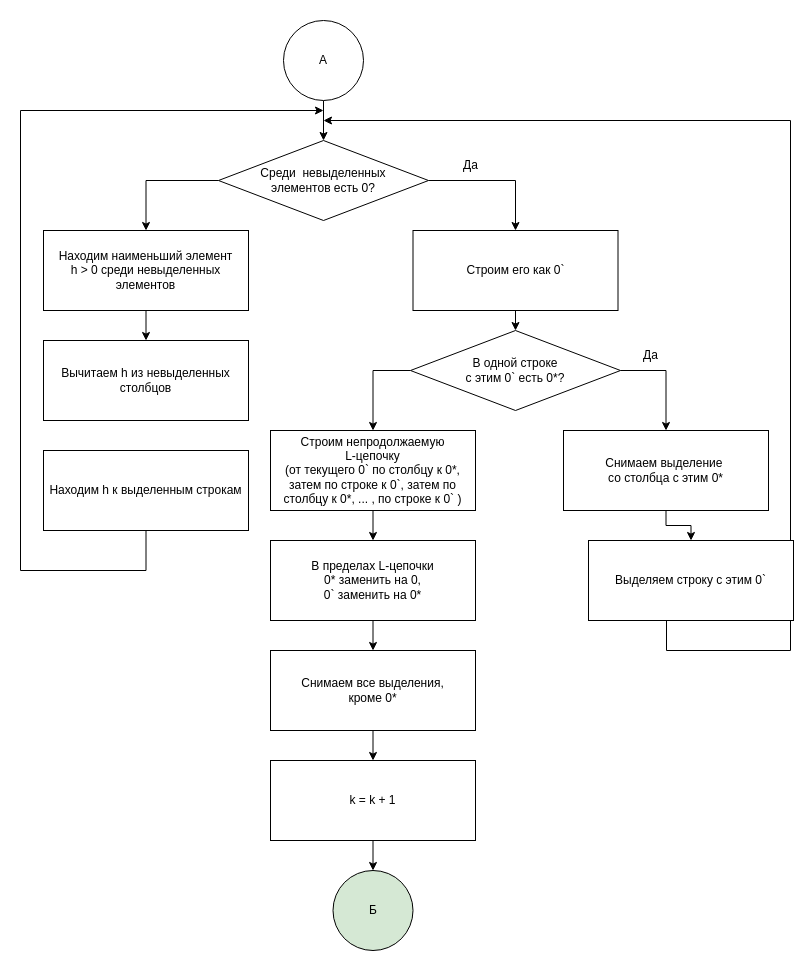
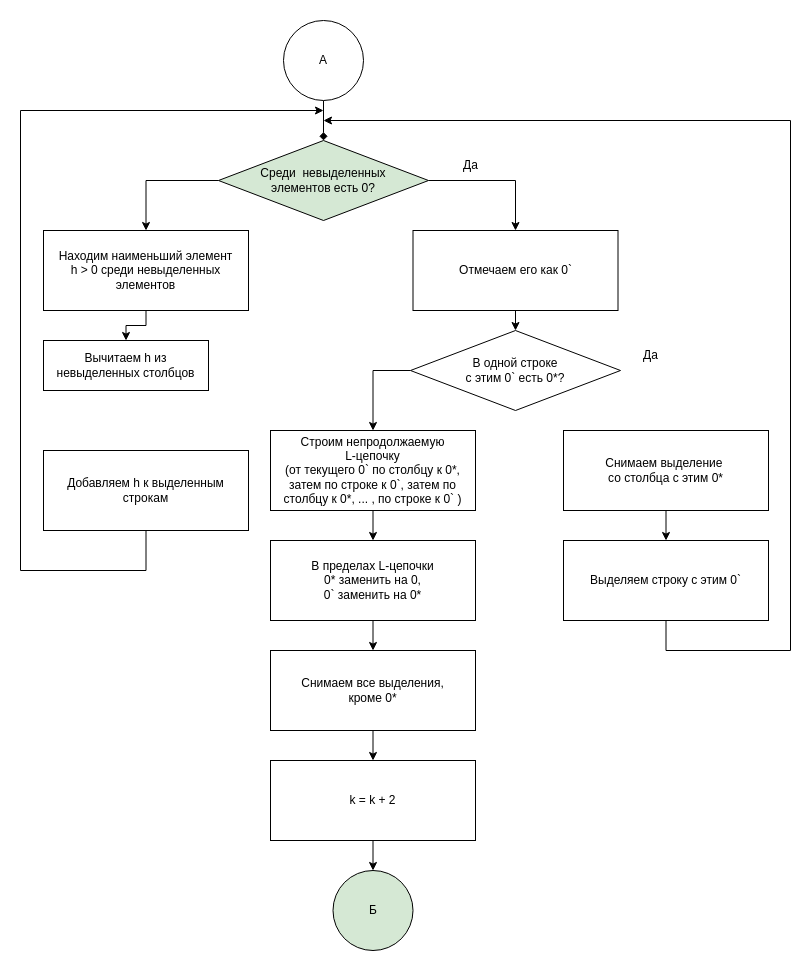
  <mxCell id="0" />
  <mxCell id="1" parent="0" />
  <mxCell id="2" style="edgeStyle=orthogonalEdgeStyle;rounded=0;html=1;exitX=0.5;exitY=1;exitDx=0;exitDy=0;" edge="1" parent="1" source="3" target="11"><mxGeometry relative="1" as="geometry" /></mxCell>
  <mxCell id="3" value="Находим наименьший элемент &lt;br&gt;h &amp;gt; 0 среди невыделенных&lt;br&gt;элементов" style="rounded=0;whiteSpace=wrap;html=1;strokeColor=default;strokeWidth=1;fontSize=12;gradientColor=none;" parent="1" vertex="1"><mxGeometry x="43" y="230" width="205" height="80" as="geometry" /></mxCell>
  <mxCell id="4" style="edgeStyle=orthogonalEdgeStyle;html=1;exitX=0;exitY=0.5;exitDx=0;exitDy=0;entryX=0.5;entryY=0;entryDx=0;entryDy=0;rounded=0;" edge="1" parent="1" source="6" target="3"><mxGeometry relative="1" as="geometry" /></mxCell>
  <mxCell id="5" style="edgeStyle=orthogonalEdgeStyle;rounded=0;html=1;exitX=1;exitY=0.5;exitDx=0;exitDy=0;entryX=0.5;entryY=0;entryDx=0;entryDy=0;" edge="1" parent="1" source="6" target="10"><mxGeometry relative="1" as="geometry" /></mxCell>
- <mxCell id="6" value="Среди&amp;nbsp; невыделенных&lt;br&gt;элементов есть 0?" style="rhombus;whiteSpace=wrap;html=1;" parent="1" vertex="1"><mxGeometry x="218" y="140" width="210" height="80" as="geometry" /></mxCell>
+ <mxCell id="6" value="Среди&amp;nbsp; невыделенных&lt;br&gt;элементов есть 0?" style="rhombus;whiteSpace=wrap;html=1;fillColor=#d5e8d4;" parent="1" vertex="1"><mxGeometry x="218" y="140" width="210" height="80" as="geometry" /></mxCell>
  <mxCell id="7" style="edgeStyle=orthogonalEdgeStyle;rounded=0;html=1;exitX=0.5;exitY=1;exitDx=0;exitDy=0;" edge="1" parent="1" source="8"><mxGeometry relative="1" as="geometry"><mxPoint x="323" y="110" as="targetPoint" /><Array as="points"><mxPoint x="146" y="570" /><mxPoint x="20" y="570" /><mxPoint x="20" y="110" /></Array></mxGeometry></mxCell>
- <mxCell id="8" value="Находим h к выделенным строкам" style="rounded=0;whiteSpace=wrap;html=1;strokeColor=default;strokeWidth=1;fontSize=12;gradientColor=none;" parent="1" vertex="1"><mxGeometry x="43" y="450" width="205" height="80" as="geometry" /></mxCell>
+ <mxCell id="8" value="Добавляем h к выделенным строкам" style="rounded=0;whiteSpace=wrap;html=1;strokeColor=default;strokeWidth=1;fontSize=12;gradientColor=none;" parent="1" vertex="1"><mxGeometry x="43" y="450" width="205" height="80" as="geometry" /></mxCell>
  <mxCell id="9" style="edgeStyle=orthogonalEdgeStyle;rounded=0;html=1;exitX=0.5;exitY=1;exitDx=0;exitDy=0;" edge="1" parent="1" source="10" target="16"><mxGeometry relative="1" as="geometry" /></mxCell>
- <mxCell id="10" value="Строим его как 0`" style="rounded=0;whiteSpace=wrap;html=1;strokeColor=default;strokeWidth=1;fontSize=12;gradientColor=none;" parent="1" vertex="1"><mxGeometry x="412.5" y="230" width="205" height="80" as="geometry" /></mxCell>
- <mxCell id="11" value="Вычитаем h из невыделенных столбцов" style="rounded=0;whiteSpace=wrap;html=1;strokeColor=default;strokeWidth=1;fontSize=12;gradientColor=none;" parent="1" vertex="1"><mxGeometry x="43" y="340" width="205" height="80" as="geometry" /></mxCell>
- <mxCell id="12" style="edgeStyle=none;html=1;exitX=0.5;exitY=1;exitDx=0;exitDy=0;entryX=0.5;entryY=0;entryDx=0;entryDy=0;" edge="1" parent="1" source="13" target="6"><mxGeometry relative="1" as="geometry" /></mxCell>
+ <mxCell id="10" value="Отмечаем его как 0`" style="rounded=0;whiteSpace=wrap;html=1;strokeColor=default;strokeWidth=1;fontSize=12;gradientColor=none;" parent="1" vertex="1"><mxGeometry x="412.5" y="230" width="205" height="80" as="geometry" /></mxCell>
+ <mxCell id="11" value="Вычитаем h из невыделенных столбцов" style="rounded=0;whiteSpace=wrap;html=1;strokeColor=default;strokeWidth=1;fontSize=12;gradientColor=none;" parent="1" vertex="1"><mxGeometry x="43" y="340" width="165" height="50" as="geometry" /></mxCell>
+ <mxCell id="12" style="edgeStyle=none;html=1;exitX=0.5;exitY=1;exitDx=0;exitDy=0;entryX=0.5;entryY=0;entryDx=0;entryDy=0;endArrow=diamond;" edge="1" parent="1" source="13" target="6"><mxGeometry relative="1" as="geometry" /></mxCell>
  <mxCell id="13" value="А" style="ellipse;whiteSpace=wrap;html=1;aspect=fixed;" parent="1" vertex="1"><mxGeometry x="283" y="20" width="80" height="80" as="geometry" /></mxCell>
- <mxCell id="14" style="edgeStyle=orthogonalEdgeStyle;rounded=0;html=1;exitX=1;exitY=0.5;exitDx=0;exitDy=0;" edge="1" parent="1" source="16" target="18"><mxGeometry relative="1" as="geometry" /></mxCell>
  <mxCell id="15" style="edgeStyle=orthogonalEdgeStyle;rounded=0;html=1;exitX=0;exitY=0.5;exitDx=0;exitDy=0;" edge="1" parent="1" source="16" target="22"><mxGeometry relative="1" as="geometry" /></mxCell>
  <mxCell id="16" value="В одной строке &lt;br&gt;с этим 0` есть 0*?" style="rhombus;whiteSpace=wrap;html=1;" vertex="1" parent="1"><mxGeometry x="410" y="330" width="210" height="80" as="geometry" /></mxCell>
  <mxCell id="17" style="edgeStyle=orthogonalEdgeStyle;rounded=0;html=1;exitX=0.5;exitY=1;exitDx=0;exitDy=0;" edge="1" parent="1" source="18" target="20"><mxGeometry relative="1" as="geometry" /></mxCell>
  <mxCell id="18" value="Снимаем выделение&amp;nbsp;&lt;br&gt;со столбца с этим 0*" style="rounded=0;whiteSpace=wrap;html=1;strokeColor=default;strokeWidth=1;fontSize=12;gradientColor=none;" vertex="1" parent="1"><mxGeometry x="563" y="430" width="205" height="80" as="geometry" /></mxCell>
  <mxCell id="19" style="edgeStyle=orthogonalEdgeStyle;rounded=0;html=1;exitX=0.5;exitY=1;exitDx=0;exitDy=0;" edge="1" parent="1" source="20"><mxGeometry relative="1" as="geometry"><mxPoint x="323" y="120" as="targetPoint" /><Array as="points"><mxPoint x="666" y="650" /><mxPoint x="790" y="650" /><mxPoint x="790" y="120" /></Array></mxGeometry></mxCell>
- <mxCell id="20" value="Выделяем строку с этим 0`" style="rounded=0;whiteSpace=wrap;html=1;strokeColor=default;strokeWidth=1;fontSize=12;gradientColor=none;" vertex="1" parent="1"><mxGeometry x="588" y="540" width="205" height="80" as="geometry" /></mxCell>
+ <mxCell id="20" value="Выделяем строку с этим 0`" style="rounded=0;whiteSpace=wrap;html=1;strokeColor=default;strokeWidth=1;fontSize=12;gradientColor=none;" vertex="1" parent="1"><mxGeometry x="563" y="540" width="205" height="80" as="geometry" /></mxCell>
  <mxCell id="21" style="edgeStyle=orthogonalEdgeStyle;rounded=0;html=1;exitX=0.5;exitY=1;exitDx=0;exitDy=0;" edge="1" parent="1" source="22" target="24"><mxGeometry relative="1" as="geometry" /></mxCell>
  <mxCell id="22" value="Строим непродолжаемую &lt;br&gt;L-цепочку &lt;br&gt;(от текущего 0` по столбцу к 0*, затем по строке к 0`, затем по столбцу к 0*, ... , по строке к 0` )" style="rounded=0;whiteSpace=wrap;html=1;strokeColor=default;strokeWidth=1;fontSize=12;gradientColor=none;" vertex="1" parent="1"><mxGeometry x="270" y="430" width="205" height="80" as="geometry" /></mxCell>
  <mxCell id="23" style="edgeStyle=orthogonalEdgeStyle;rounded=0;html=1;exitX=0.5;exitY=1;exitDx=0;exitDy=0;entryX=0.5;entryY=0;entryDx=0;entryDy=0;" edge="1" parent="1" source="24" target="26"><mxGeometry relative="1" as="geometry" /></mxCell>
  <mxCell id="24" value="В пределах L-цепочки &lt;br&gt;0* заменить на 0, &lt;br&gt;0` заменить&amp;nbsp;на 0*" style="rounded=0;whiteSpace=wrap;html=1;strokeColor=default;strokeWidth=1;fontSize=12;gradientColor=none;" vertex="1" parent="1"><mxGeometry x="270" y="540" width="205" height="80" as="geometry" /></mxCell>
  <mxCell id="25" style="edgeStyle=orthogonalEdgeStyle;rounded=0;html=1;exitX=0.5;exitY=1;exitDx=0;exitDy=0;entryX=0.5;entryY=0;entryDx=0;entryDy=0;" edge="1" parent="1" source="26" target="31"><mxGeometry relative="1" as="geometry" /></mxCell>
  <mxCell id="26" value="Снимаем все выделения, &lt;br&gt;кроме 0*" style="rounded=0;whiteSpace=wrap;html=1;strokeColor=default;strokeWidth=1;fontSize=12;gradientColor=none;" vertex="1" parent="1"><mxGeometry x="270" y="650" width="205" height="80" as="geometry" /></mxCell>
  <mxCell id="27" value="Б" style="ellipse;whiteSpace=wrap;html=1;aspect=fixed;fillColor=#d5e8d4;" vertex="1" parent="1"><mxGeometry x="332.5" y="870" width="80" height="80" as="geometry" /></mxCell>
  <mxCell id="28" value="Да" style="text;html=1;align=center;verticalAlign=middle;resizable=0;points=[];autosize=1;strokeColor=none;fillColor=none;" vertex="1" parent="1"><mxGeometry x="630" y="340" width="40" height="30" as="geometry" /></mxCell>
  <mxCell id="29" value="Да" style="text;html=1;align=center;verticalAlign=middle;resizable=0;points=[];autosize=1;strokeColor=none;fillColor=none;" vertex="1" parent="1"><mxGeometry x="450" y="150" width="40" height="30" as="geometry" /></mxCell>
  <mxCell id="30" style="edgeStyle=orthogonalEdgeStyle;rounded=0;html=1;exitX=0.5;exitY=1;exitDx=0;exitDy=0;entryX=0.5;entryY=0;entryDx=0;entryDy=0;" edge="1" parent="1" source="31" target="27"><mxGeometry relative="1" as="geometry" /></mxCell>
- <mxCell id="31" value="k = k + 1" style="rounded=0;whiteSpace=wrap;html=1;strokeColor=default;strokeWidth=1;fontSize=12;gradientColor=none;" vertex="1" parent="1"><mxGeometry x="270" y="760" width="205" height="80" as="geometry" /></mxCell>
+ <mxCell id="31" value="k = k + 2" style="rounded=0;whiteSpace=wrap;html=1;strokeColor=default;strokeWidth=1;fontSize=12;gradientColor=none;" vertex="1" parent="1"><mxGeometry x="270" y="760" width="205" height="80" as="geometry" /></mxCell>
